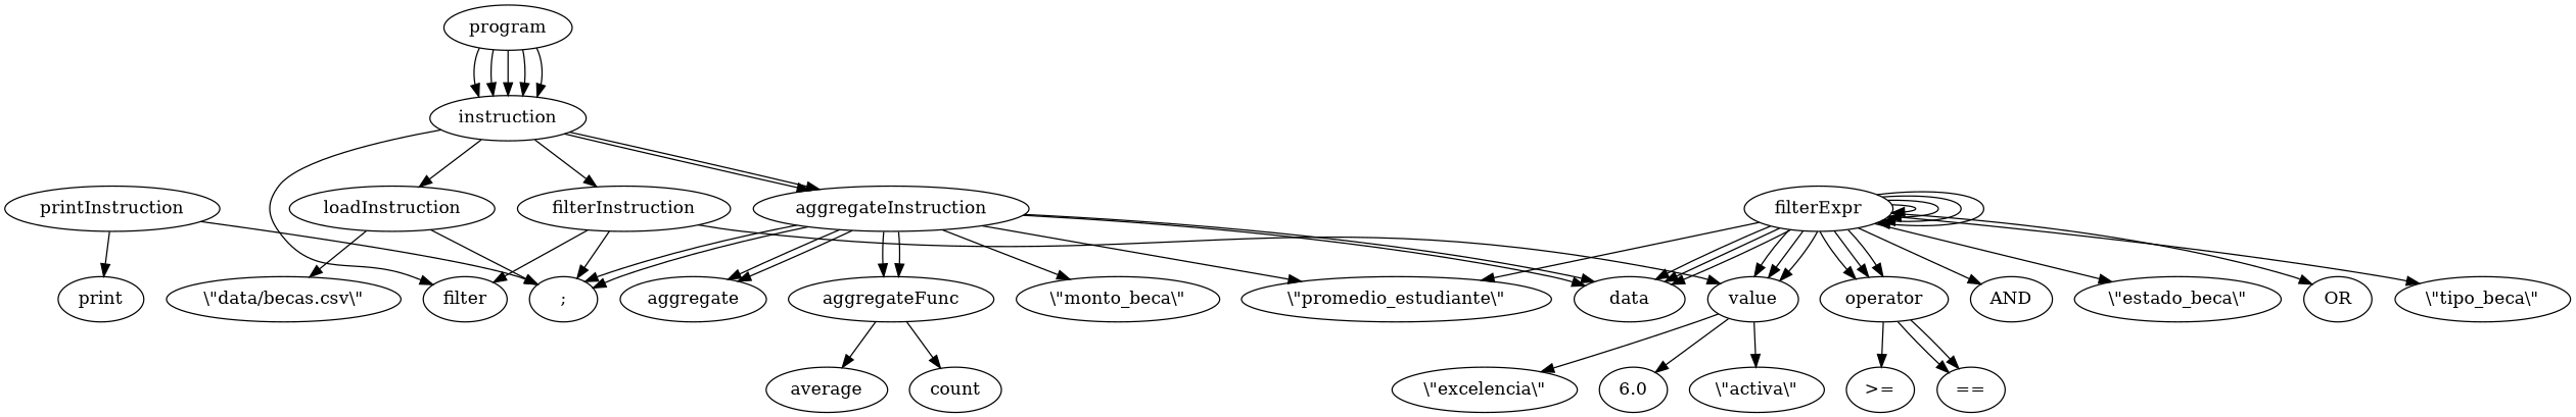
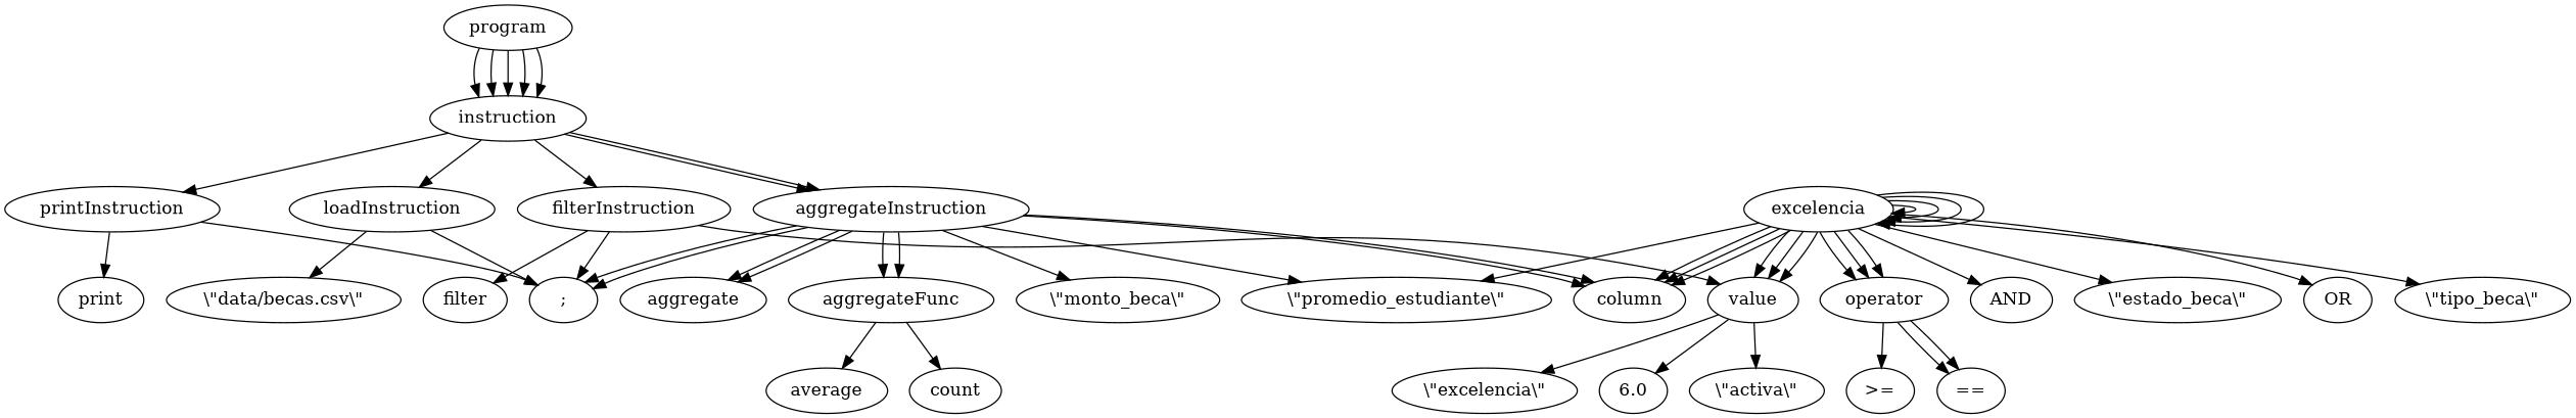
  digraph {
    program
    instruction
    loadInstruction
    filterInstruction
    aggregateInstruction
    printInstruction
    "\\\"data/becas.csv\\\""
    ";"
    filter
    value
-   column [label=data]
+   column
    "\\\"promedio_estudiante\\\""
    aggregate
    aggregateFunc
    "\\\"monto_beca\\\""
    print
-   filterExpr
+   filterExpr [label=excelencia]
    operator
    AND
    "\\\"estado_beca\\\""
    OR
    "\\\"tipo_beca\\\""
    ">="
    "=="
    n25 [label=6.0]
    "\\\"activa\\\""
    "\\\"excelencia\\\""
    count
    average
    program -> instruction
    program -> instruction
    program -> instruction
    program -> instruction
    program -> instruction
    instruction -> loadInstruction
    instruction -> filterInstruction
    instruction -> aggregateInstruction
    instruction -> aggregateInstruction
-   instruction -> filter
+   instruction -> printInstruction
    loadInstruction -> "\\\"data/becas.csv\\\""
    loadInstruction -> ";"
    filterInstruction -> ";"
    filterInstruction -> filter
    filterInstruction -> value
    aggregateInstruction -> ";"
    aggregateInstruction -> ";"
    aggregateInstruction -> column
    aggregateInstruction -> column
    aggregateInstruction -> "\\\"promedio_estudiante\\\""
    aggregateInstruction -> aggregate
    aggregateInstruction -> aggregate
    aggregateInstruction -> aggregateFunc
    aggregateInstruction -> aggregateFunc
    aggregateInstruction -> "\\\"monto_beca\\\""
    printInstruction -> ";"
    printInstruction -> print
    value -> n25
    value -> "\\\"activa\\\""
    value -> "\\\"excelencia\\\""
    aggregateFunc -> count
    aggregateFunc -> average
    filterExpr -> value
    filterExpr -> value
    filterExpr -> value
    filterExpr -> column
    filterExpr -> column
    filterExpr -> column
    filterExpr -> "\\\"promedio_estudiante\\\""
    filterExpr -> filterExpr
    filterExpr -> filterExpr
    filterExpr -> filterExpr
    filterExpr -> filterExpr
    filterExpr -> operator
    filterExpr -> operator
    filterExpr -> operator
    filterExpr -> AND
    filterExpr -> "\\\"estado_beca\\\""
    filterExpr -> OR
    filterExpr -> "\\\"tipo_beca\\\""
    operator -> ">="
    operator -> "=="
    operator -> "=="
  }
